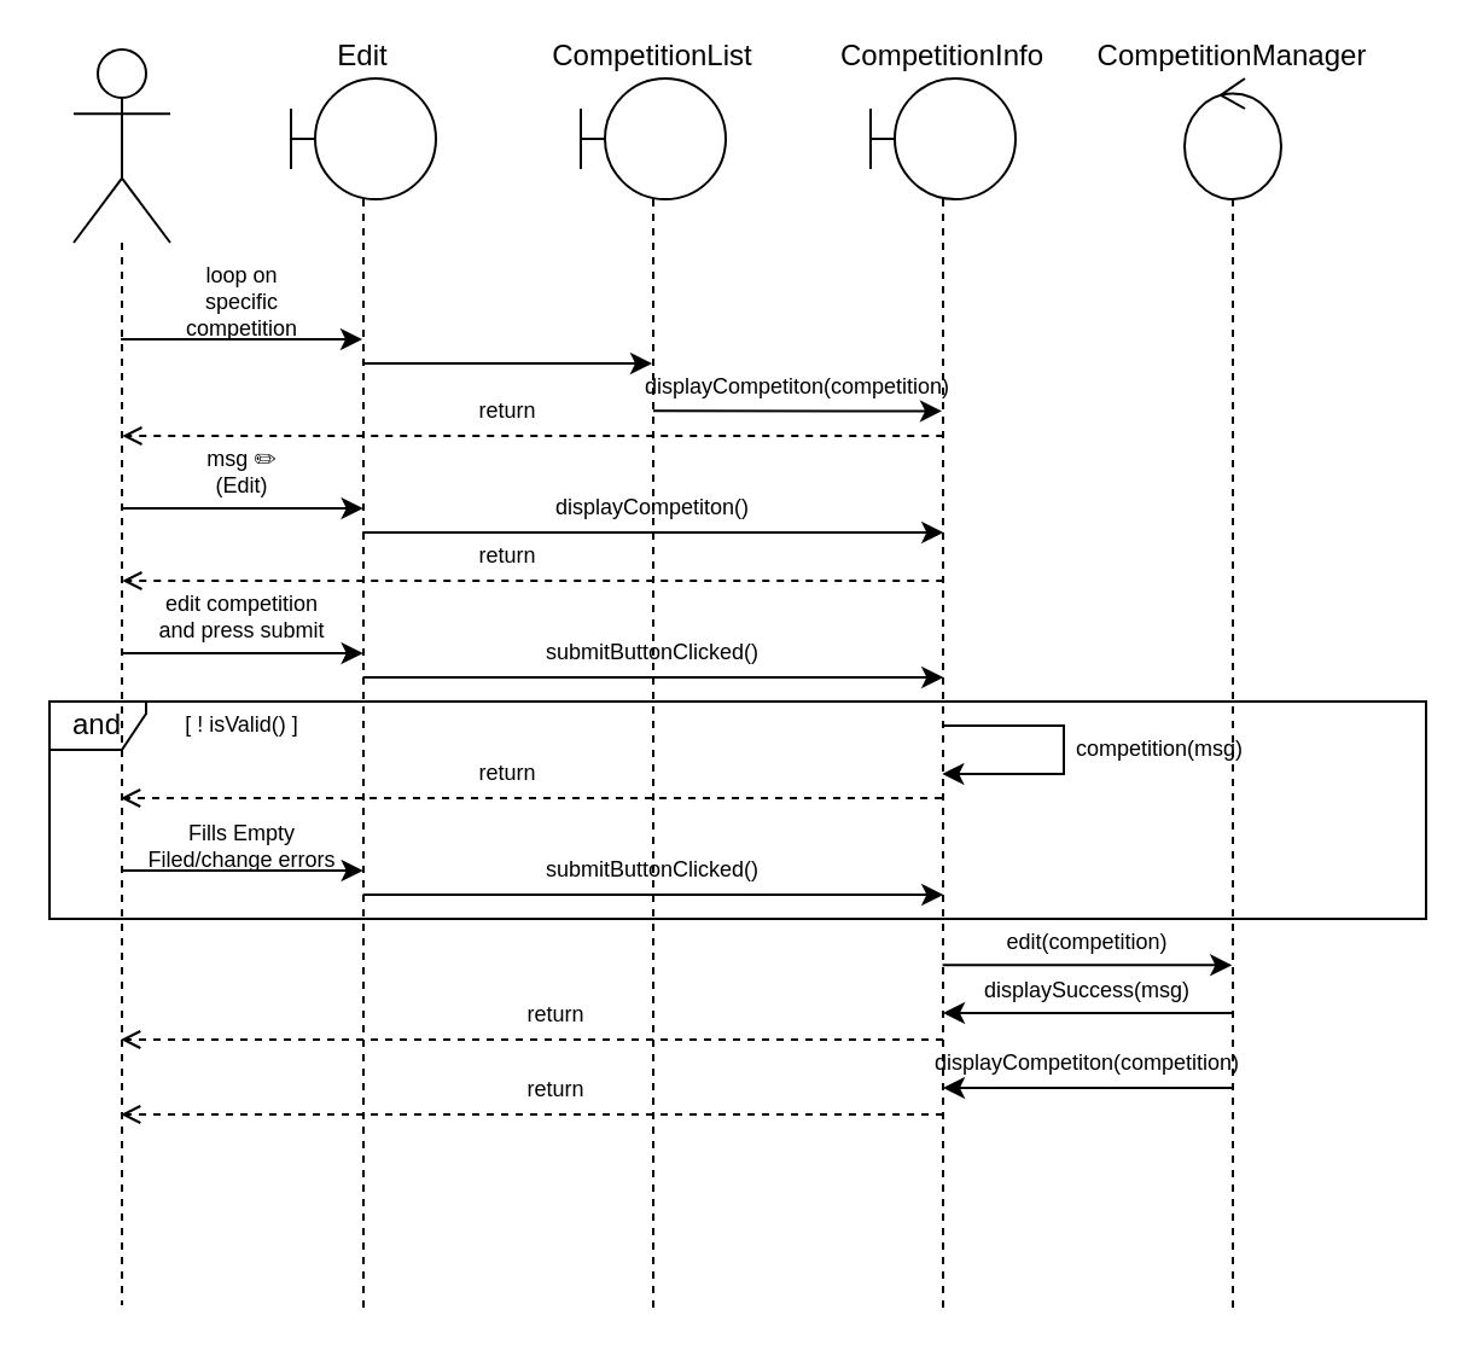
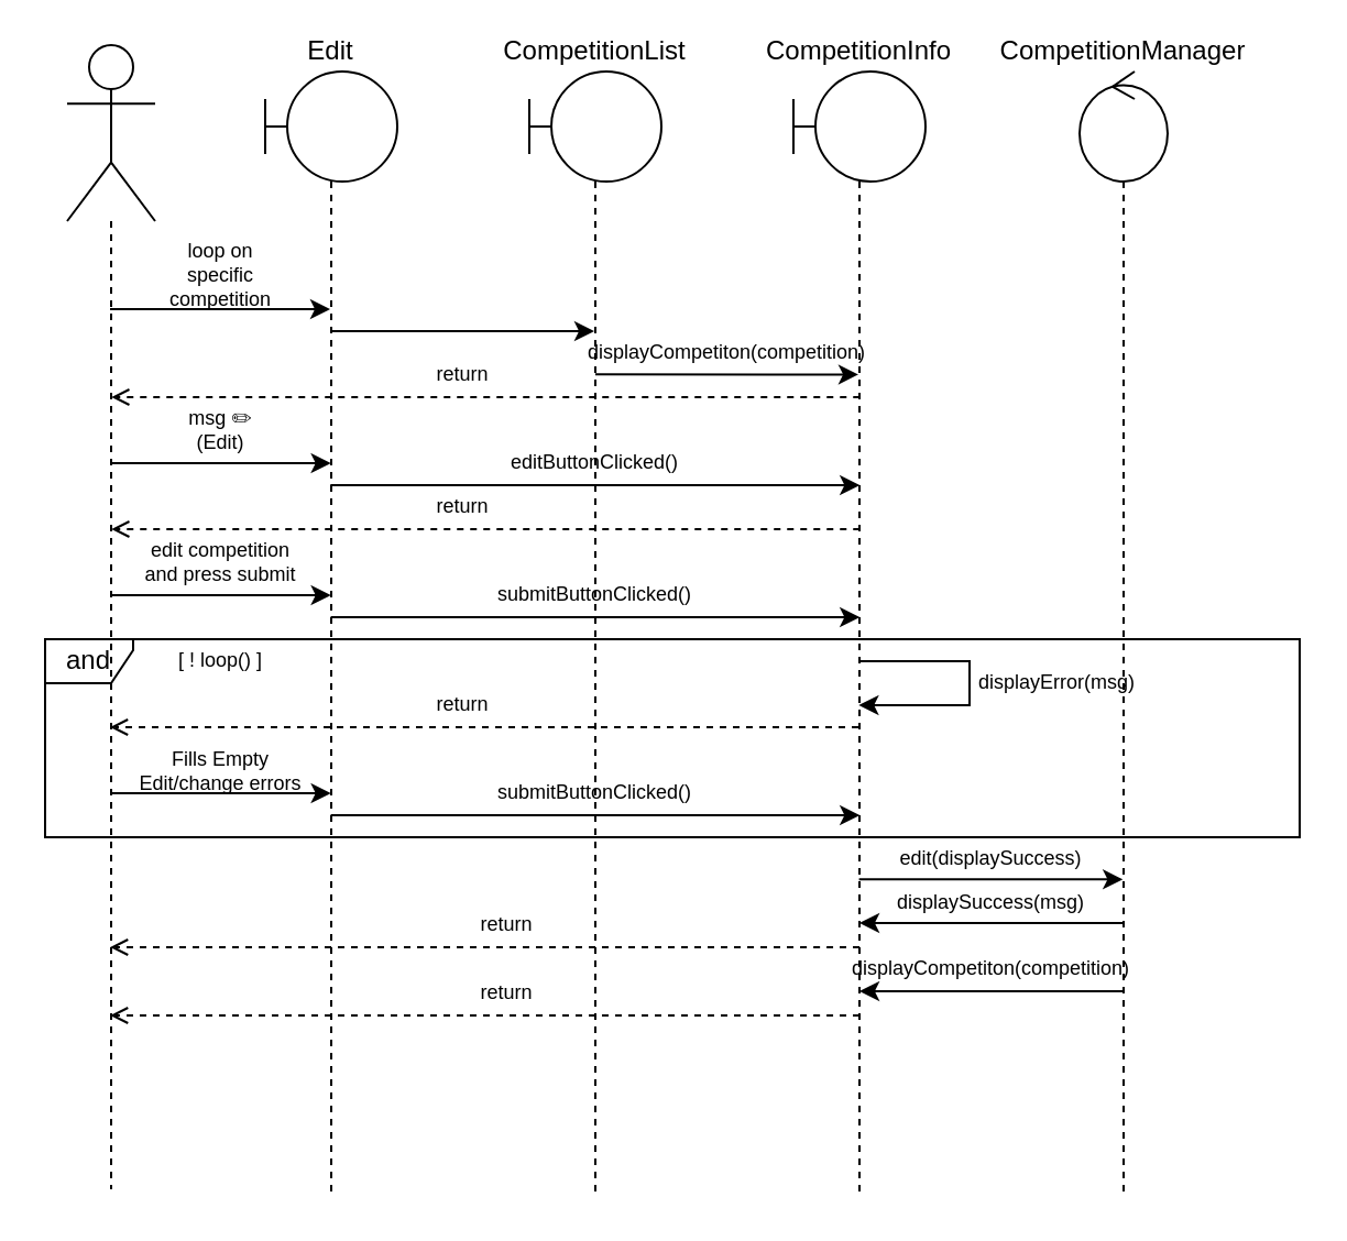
  <mxCell id="0" />
  <mxCell id="1" parent="0" />
  <mxCell id="2" value="and" style="shape=umlFrame;whiteSpace=wrap;html=1;width=40;height=20;" vertex="1" parent="1"><mxGeometry x="20" y="290" width="570" height="90" as="geometry" /></mxCell>
  <mxCell id="3" style="edgeStyle=orthogonalEdgeStyle;rounded=0;orthogonalLoop=1;jettySize=auto;html=1;" edge="1" parent="1" source="4" target="6"><mxGeometry relative="1" as="geometry"><Array as="points"><mxPoint x="100" y="140" /><mxPoint x="100" y="140" /></Array></mxGeometry></mxCell>
  <mxCell id="4" value="" style="shape=umlLifeline;participant=umlActor;perimeter=lifelinePerimeter;whiteSpace=wrap;html=1;container=1;collapsible=0;recursiveResize=0;verticalAlign=top;spacingTop=36;outlineConnect=0;size=80;" vertex="1" parent="1"><mxGeometry x="30" y="20" width="40" height="520" as="geometry" /></mxCell>
  <mxCell id="5" style="edgeStyle=orthogonalEdgeStyle;rounded=0;orthogonalLoop=1;jettySize=auto;html=1;endArrow=classic;endFill=1;" edge="1" parent="1"><mxGeometry relative="1" as="geometry"><Array as="points"><mxPoint x="290.13" y="220" /><mxPoint x="290.13" y="220" /></Array><mxPoint x="390.13" y="220" as="targetPoint" /><mxPoint x="149.63" y="220" as="sourcePoint" /></mxGeometry></mxCell>
  <mxCell id="6" value="Edit" style="shape=umlLifeline;participant=umlBoundary;perimeter=lifelinePerimeter;whiteSpace=wrap;html=1;container=1;collapsible=0;recursiveResize=0;verticalAlign=bottom;spacingTop=36;outlineConnect=0;size=50;labelPosition=center;verticalLabelPosition=top;align=center;" vertex="1" parent="1"><mxGeometry x="120" y="32" width="60" height="510" as="geometry" /></mxCell>
  <mxCell id="7" value="CompetitionList" style="shape=umlLifeline;participant=umlBoundary;perimeter=lifelinePerimeter;whiteSpace=wrap;html=1;container=1;collapsible=0;recursiveResize=0;verticalAlign=bottom;spacingTop=36;outlineConnect=0;size=50;labelPosition=center;verticalLabelPosition=top;align=center;" vertex="1" parent="1"><mxGeometry x="240" y="32" width="60" height="510" as="geometry" /></mxCell>
  <mxCell id="8" value="loop on specific competition" style="text;html=1;strokeColor=none;fillColor=none;align=center;verticalAlign=middle;whiteSpace=wrap;rounded=0;fontSize=9;" vertex="1" parent="1"><mxGeometry x="70" y="110" width="60" height="30" as="geometry" /></mxCell>
  <mxCell id="9" style="edgeStyle=orthogonalEdgeStyle;rounded=0;orthogonalLoop=1;jettySize=auto;html=1;" edge="1" parent="1" target="7"><mxGeometry relative="1" as="geometry"><mxPoint x="150" y="150" as="sourcePoint" /><mxPoint x="249.69" y="150" as="targetPoint" /><Array as="points"><mxPoint x="230" y="150" /><mxPoint x="230" y="150" /></Array></mxGeometry></mxCell>
  <mxCell id="10" style="edgeStyle=none;html=1;" edge="1" parent="1"><mxGeometry relative="1" as="geometry"><mxPoint x="389.797" y="399.17" as="sourcePoint" /><mxPoint x="509.63" y="399.17" as="targetPoint" /><Array as="points"><mxPoint x="470.13" y="399.17" /></Array></mxGeometry></mxCell>
  <mxCell id="11" style="edgeStyle=none;rounded=0;html=1;endArrow=open;endFill=0;dashed=1;" edge="1" parent="1"><mxGeometry relative="1" as="geometry"><Array as="points"><mxPoint x="330" y="330" /></Array><mxPoint x="389.5" y="330" as="sourcePoint" /><mxPoint x="49.5" y="330" as="targetPoint" /></mxGeometry></mxCell>
  <mxCell id="12" value="CompetitionInfo" style="shape=umlLifeline;participant=umlBoundary;perimeter=lifelinePerimeter;whiteSpace=wrap;html=1;container=1;collapsible=0;recursiveResize=0;verticalAlign=bottom;spacingTop=36;outlineConnect=0;size=50;labelPosition=center;verticalLabelPosition=top;align=center;" vertex="1" parent="1"><mxGeometry x="360" y="32" width="60" height="510" as="geometry" /></mxCell>
  <mxCell id="13" value="return" style="text;html=1;strokeColor=none;fillColor=none;align=center;verticalAlign=middle;whiteSpace=wrap;rounded=0;fontSize=9;" vertex="1" parent="1"><mxGeometry x="180" y="160" width="60" height="20" as="geometry" /></mxCell>
  <mxCell id="14" style="edgeStyle=orthogonalEdgeStyle;rounded=0;orthogonalLoop=1;jettySize=auto;html=1;" edge="1" parent="1"><mxGeometry relative="1" as="geometry"><Array as="points"><mxPoint x="100.34" y="209.97" /><mxPoint x="100.34" y="209.97" /></Array><mxPoint x="50.15" y="210.004" as="sourcePoint" /><mxPoint x="149.84" y="210.004" as="targetPoint" /></mxGeometry></mxCell>
  <mxCell id="15" value="msg&amp;nbsp;✏️&lt;br&gt;(Edit)" style="text;html=1;strokeColor=none;fillColor=none;align=center;verticalAlign=middle;whiteSpace=wrap;rounded=0;fontSize=9;" vertex="1" parent="1"><mxGeometry x="70" y="180" width="60" height="30" as="geometry" /></mxCell>
  <mxCell id="16" style="edgeStyle=orthogonalEdgeStyle;rounded=0;orthogonalLoop=1;jettySize=auto;html=1;" edge="1" parent="1"><mxGeometry relative="1" as="geometry"><mxPoint x="270" y="169.66" as="sourcePoint" /><mxPoint x="389.5" y="169.694" as="targetPoint" /><Array as="points"><mxPoint x="350" y="169.66" /><mxPoint x="350" y="169.66" /></Array></mxGeometry></mxCell>
  <mxCell id="17" value="displayCompetiton(competition)" style="text;html=1;strokeColor=none;fillColor=none;align=center;verticalAlign=middle;whiteSpace=wrap;rounded=0;fontSize=9;" vertex="1" parent="1"><mxGeometry x="270" y="150" width="120" height="20" as="geometry" /></mxCell>
  <mxCell id="18" value="CompetitionManager" style="shape=umlLifeline;participant=umlControl;perimeter=lifelinePerimeter;whiteSpace=wrap;html=1;container=1;collapsible=0;recursiveResize=0;verticalAlign=bottom;spacingTop=36;outlineConnect=0;size=50;labelPosition=center;verticalLabelPosition=top;align=center;" vertex="1" parent="1"><mxGeometry x="490" y="32" width="40" height="510" as="geometry" /></mxCell>
- <mxCell id="19" value="displayCompetiton()" style="text;html=1;strokeColor=none;fillColor=none;align=center;verticalAlign=middle;whiteSpace=wrap;rounded=0;fontSize=9;" vertex="1" parent="1"><mxGeometry x="225.13" y="200" width="90" height="20" as="geometry" /></mxCell>
- <mxCell id="20" value="edit(competition)" style="text;html=1;strokeColor=none;fillColor=none;align=center;verticalAlign=middle;whiteSpace=wrap;rounded=0;fontSize=9;" vertex="1" parent="1"><mxGeometry x="390.13" y="380" width="120" height="20" as="geometry" /></mxCell>
+ <mxCell id="19" value="editButtonClicked()" style="text;html=1;strokeColor=none;fillColor=none;align=center;verticalAlign=middle;whiteSpace=wrap;rounded=0;fontSize=9;" vertex="1" parent="1"><mxGeometry x="225.13" y="200" width="90" height="20" as="geometry" /></mxCell>
+ <mxCell id="20" value="edit(displaySuccess)" style="text;html=1;strokeColor=none;fillColor=none;align=center;verticalAlign=middle;whiteSpace=wrap;rounded=0;fontSize=9;" vertex="1" parent="1"><mxGeometry x="390.13" y="380" width="120" height="20" as="geometry" /></mxCell>
  <mxCell id="21" value="displayCompetiton(competition)" style="text;html=1;strokeColor=none;fillColor=none;align=center;verticalAlign=middle;whiteSpace=wrap;rounded=0;fontSize=9;" vertex="1" parent="1"><mxGeometry x="390.13" y="430" width="120" height="20" as="geometry" /></mxCell>
- <mxCell id="22" value="[ ! isValid() ]" style="text;html=1;strokeColor=none;fillColor=none;align=center;verticalAlign=middle;whiteSpace=wrap;rounded=0;fontSize=9;" vertex="1" parent="1"><mxGeometry x="70" y="290" width="60" height="20" as="geometry" /></mxCell>
+ <mxCell id="22" value="[ ! loop() ]" style="text;html=1;strokeColor=none;fillColor=none;align=center;verticalAlign=middle;whiteSpace=wrap;rounded=0;fontSize=9;" vertex="1" parent="1"><mxGeometry x="70" y="290" width="60" height="20" as="geometry" /></mxCell>
  <mxCell id="23" style="edgeStyle=none;html=1;endArrow=classic;endFill=1;rounded=0;" edge="1" parent="1"><mxGeometry relative="1" as="geometry"><mxPoint x="389.667" y="300" as="sourcePoint" /><mxPoint x="389.667" y="320" as="targetPoint" /><Array as="points"><mxPoint x="440" y="300" /><mxPoint x="440" y="320" /></Array></mxGeometry></mxCell>
- <mxCell id="24" value="competition(msg)" style="text;html=1;strokeColor=none;fillColor=none;align=center;verticalAlign=middle;whiteSpace=wrap;rounded=0;fontSize=9;" vertex="1" parent="1"><mxGeometry x="440" y="300" width="80" height="20" as="geometry" /></mxCell>
+ <mxCell id="24" value="displayError(msg)" style="text;html=1;strokeColor=none;fillColor=none;align=center;verticalAlign=middle;whiteSpace=wrap;rounded=0;fontSize=9;" vertex="1" parent="1"><mxGeometry x="440" y="300" width="80" height="20" as="geometry" /></mxCell>
  <mxCell id="25" value="return" style="text;html=1;strokeColor=none;fillColor=none;align=center;verticalAlign=middle;whiteSpace=wrap;rounded=0;fontSize=9;" vertex="1" parent="1"><mxGeometry x="180" y="310" width="60" height="20" as="geometry" /></mxCell>
  <mxCell id="26" style="edgeStyle=orthogonalEdgeStyle;rounded=0;orthogonalLoop=1;jettySize=auto;html=1;" edge="1" parent="1"><mxGeometry relative="1" as="geometry"><Array as="points"><mxPoint x="100.34" y="359.97" /><mxPoint x="100.34" y="359.97" /></Array><mxPoint x="50.15" y="360.004" as="sourcePoint" /><mxPoint x="149.84" y="360.004" as="targetPoint" /></mxGeometry></mxCell>
- <mxCell id="27" value="Fills Empty Filed/change errors" style="text;html=1;strokeColor=none;fillColor=none;align=center;verticalAlign=middle;whiteSpace=wrap;rounded=0;fontSize=9;" vertex="1" parent="1"><mxGeometry x="60" y="340" width="80" height="20" as="geometry" /></mxCell>
+ <mxCell id="27" value="Fills Empty Edit/change errors" style="text;html=1;strokeColor=none;fillColor=none;align=center;verticalAlign=middle;whiteSpace=wrap;rounded=0;fontSize=9;" vertex="1" parent="1"><mxGeometry x="60" y="340" width="80" height="20" as="geometry" /></mxCell>
  <mxCell id="28" value="submitButtonClicked()" style="text;html=1;strokeColor=none;fillColor=none;align=center;verticalAlign=middle;whiteSpace=wrap;rounded=0;fontSize=9;" vertex="1" parent="1"><mxGeometry x="225.07" y="350" width="90" height="20" as="geometry" /></mxCell>
  <mxCell id="29" style="edgeStyle=orthogonalEdgeStyle;rounded=0;orthogonalLoop=1;jettySize=auto;html=1;endArrow=classic;endFill=1;" edge="1" parent="1"><mxGeometry relative="1" as="geometry"><Array as="points"><mxPoint x="200.13" y="370" /><mxPoint x="200.13" y="370" /></Array><mxPoint x="149.797" y="370" as="sourcePoint" /><mxPoint x="390.13" y="370" as="targetPoint" /></mxGeometry></mxCell>
  <mxCell id="30" style="edgeStyle=none;html=1;" edge="1" parent="1"><mxGeometry relative="1" as="geometry"><mxPoint x="509.92" y="450" as="sourcePoint" /><mxPoint x="390" y="450" as="targetPoint" /><Array as="points"><mxPoint x="420.42" y="450" /></Array></mxGeometry></mxCell>
  <mxCell id="31" style="edgeStyle=none;html=1;dashed=1;endArrow=open;endFill=0;" edge="1" parent="1"><mxGeometry relative="1" as="geometry"><mxPoint x="390" y="461" as="sourcePoint" /><mxPoint x="49.537" y="461" as="targetPoint" /><Array as="points"><mxPoint x="370.5" y="461" /></Array></mxGeometry></mxCell>
  <mxCell id="32" value="return" style="text;html=1;strokeColor=none;fillColor=none;align=center;verticalAlign=middle;whiteSpace=wrap;rounded=0;fontSize=9;" vertex="1" parent="1"><mxGeometry x="199.87" y="441" width="60" height="20" as="geometry" /></mxCell>
  <mxCell id="33" style="edgeStyle=none;html=1;" edge="1" parent="1"><mxGeometry relative="1" as="geometry"><mxPoint x="509.92" y="419" as="sourcePoint" /><mxPoint x="390" y="419" as="targetPoint" /><Array as="points"><mxPoint x="420.42" y="419" /></Array></mxGeometry></mxCell>
  <mxCell id="34" value="displaySuccess(msg)" style="text;html=1;strokeColor=none;fillColor=none;align=center;verticalAlign=middle;whiteSpace=wrap;rounded=0;fontSize=9;" vertex="1" parent="1"><mxGeometry x="410.07" y="400" width="80.13" height="20" as="geometry" /></mxCell>
  <mxCell id="35" style="edgeStyle=none;html=1;dashed=1;endArrow=open;endFill=0;" edge="1" parent="1"><mxGeometry relative="1" as="geometry"><mxPoint x="390" y="430" as="sourcePoint" /><mxPoint x="49.537" y="430" as="targetPoint" /><Array as="points"><mxPoint x="370.5" y="430" /></Array></mxGeometry></mxCell>
  <mxCell id="36" value="return" style="text;html=1;strokeColor=none;fillColor=none;align=center;verticalAlign=middle;whiteSpace=wrap;rounded=0;fontSize=9;" vertex="1" parent="1"><mxGeometry x="199.87" y="410" width="60" height="20" as="geometry" /></mxCell>
  <mxCell id="37" style="edgeStyle=none;rounded=0;html=1;endArrow=open;endFill=0;dashed=1;" edge="1" parent="1"><mxGeometry relative="1" as="geometry"><Array as="points"><mxPoint x="330.63" y="180" /></Array><mxPoint x="390.13" y="180" as="sourcePoint" /><mxPoint x="50.13" y="180" as="targetPoint" /></mxGeometry></mxCell>
  <mxCell id="38" style="edgeStyle=none;rounded=0;html=1;endArrow=open;endFill=0;dashed=1;" edge="1" parent="1"><mxGeometry relative="1" as="geometry"><Array as="points"><mxPoint x="330.63" y="240" /></Array><mxPoint x="390.13" y="240" as="sourcePoint" /><mxPoint x="50.13" y="240" as="targetPoint" /></mxGeometry></mxCell>
  <mxCell id="39" value="return" style="text;html=1;strokeColor=none;fillColor=none;align=center;verticalAlign=middle;whiteSpace=wrap;rounded=0;fontSize=9;" vertex="1" parent="1"><mxGeometry x="180" y="220" width="60" height="20" as="geometry" /></mxCell>
  <mxCell id="40" style="edgeStyle=orthogonalEdgeStyle;rounded=0;orthogonalLoop=1;jettySize=auto;html=1;" edge="1" parent="1"><mxGeometry relative="1" as="geometry"><Array as="points"><mxPoint x="100.34" y="269.97" /><mxPoint x="100.34" y="269.97" /></Array><mxPoint x="50.15" y="270.004" as="sourcePoint" /><mxPoint x="149.84" y="270.004" as="targetPoint" /></mxGeometry></mxCell>
  <mxCell id="41" value="edit competition&lt;br&gt;and press submit" style="text;html=1;strokeColor=none;fillColor=none;align=center;verticalAlign=middle;whiteSpace=wrap;rounded=0;fontSize=9;" vertex="1" parent="1"><mxGeometry x="60" y="240" width="80" height="30" as="geometry" /></mxCell>
  <mxCell id="42" style="edgeStyle=orthogonalEdgeStyle;rounded=0;orthogonalLoop=1;jettySize=auto;html=1;endArrow=classic;endFill=1;" edge="1" parent="1"><mxGeometry relative="1" as="geometry"><Array as="points"><mxPoint x="200.13" y="280" /><mxPoint x="200.13" y="280" /></Array><mxPoint x="149.797" y="280" as="sourcePoint" /><mxPoint x="390.13" y="280" as="targetPoint" /></mxGeometry></mxCell>
  <mxCell id="43" value="submitButtonClicked()" style="text;html=1;strokeColor=none;fillColor=none;align=center;verticalAlign=middle;whiteSpace=wrap;rounded=0;fontSize=9;" vertex="1" parent="1"><mxGeometry x="225.07" y="260" width="90" height="20" as="geometry" /></mxCell>
